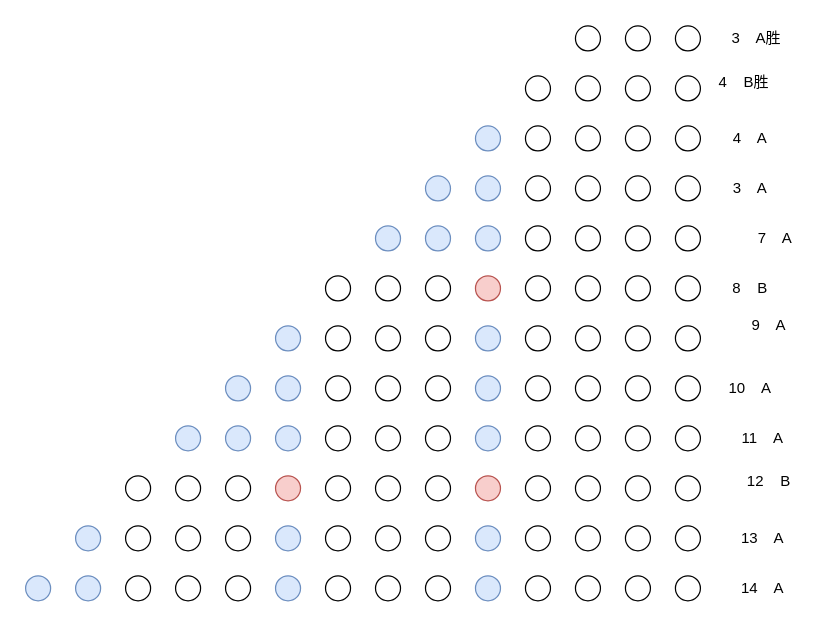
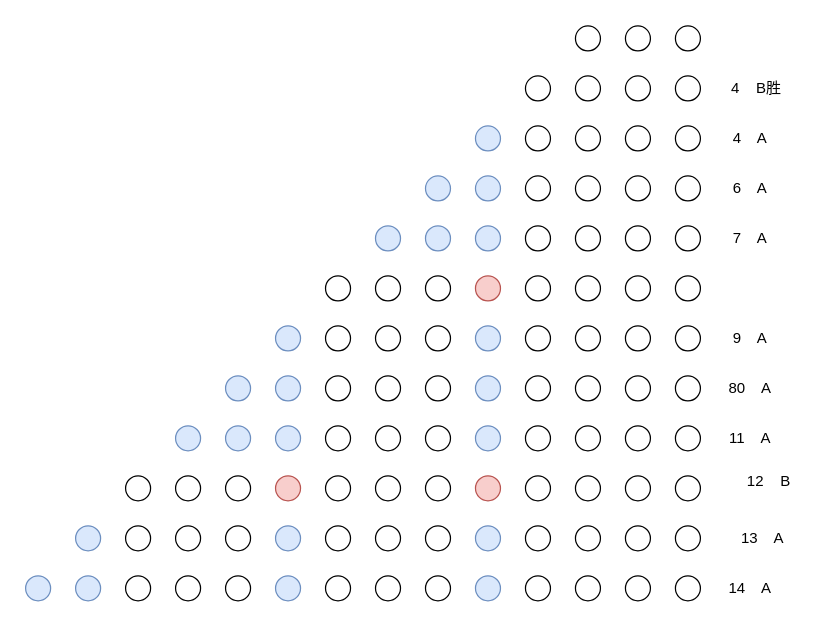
  <mxCell id="0" />
  <mxCell id="1" parent="0" />
  <mxCell id="2" value="" style="ellipse;whiteSpace=wrap;html=1;" vertex="1" parent="1"><mxGeometry x="540" y="20" width="20" height="20" as="geometry" /></mxCell>
  <mxCell id="3" value="" style="ellipse;whiteSpace=wrap;html=1;" vertex="1" parent="1"><mxGeometry x="500" y="20" width="20" height="20" as="geometry" /></mxCell>
  <mxCell id="4" value="" style="ellipse;whiteSpace=wrap;html=1;" vertex="1" parent="1"><mxGeometry x="460" y="20" width="20" height="20" as="geometry" /></mxCell>
- <mxCell id="5" value="3&amp;nbsp; &amp;nbsp; A胜" style="text;html=1;strokeColor=none;fillColor=none;align=center;verticalAlign=middle;whiteSpace=wrap;rounded=0;" vertex="1" parent="1"><mxGeometry x="580" y="20" width="50" height="20" as="geometry" /></mxCell>
  <mxCell id="6" value="" style="ellipse;whiteSpace=wrap;html=1;" vertex="1" parent="1"><mxGeometry x="540" y="60" width="20" height="20" as="geometry" /></mxCell>
  <mxCell id="7" value="" style="ellipse;whiteSpace=wrap;html=1;" vertex="1" parent="1"><mxGeometry x="500" y="60" width="20" height="20" as="geometry" /></mxCell>
  <mxCell id="8" value="" style="ellipse;whiteSpace=wrap;html=1;" vertex="1" parent="1"><mxGeometry x="460" y="60" width="20" height="20" as="geometry" /></mxCell>
- <mxCell id="9" value="4&amp;nbsp; &amp;nbsp; B胜" style="text;html=1;strokeColor=none;fillColor=none;align=center;verticalAlign=middle;whiteSpace=wrap;rounded=0;" vertex="1" parent="1"><mxGeometry x="570" y="55" width="50" height="20" as="geometry" /></mxCell>
+ <mxCell id="9" value="4&amp;nbsp; &amp;nbsp; B胜" style="text;html=1;strokeColor=none;fillColor=none;align=center;verticalAlign=middle;whiteSpace=wrap;rounded=0;" vertex="1" parent="1"><mxGeometry x="580" y="60" width="50" height="20" as="geometry" /></mxCell>
  <mxCell id="10" value="" style="ellipse;whiteSpace=wrap;html=1;" vertex="1" parent="1"><mxGeometry x="420" y="60" width="20" height="20" as="geometry" /></mxCell>
  <mxCell id="11" value="" style="ellipse;whiteSpace=wrap;html=1;" vertex="1" parent="1"><mxGeometry x="540" y="100" width="20" height="20" as="geometry" /></mxCell>
  <mxCell id="12" value="" style="ellipse;whiteSpace=wrap;html=1;" vertex="1" parent="1"><mxGeometry x="500" y="100" width="20" height="20" as="geometry" /></mxCell>
  <mxCell id="13" value="" style="ellipse;whiteSpace=wrap;html=1;" vertex="1" parent="1"><mxGeometry x="460" y="100" width="20" height="20" as="geometry" /></mxCell>
  <mxCell id="14" value="4&amp;nbsp; &amp;nbsp; A" style="text;html=1;strokeColor=none;fillColor=none;align=center;verticalAlign=middle;whiteSpace=wrap;rounded=0;" vertex="1" parent="1"><mxGeometry x="580" y="100" width="40" height="20" as="geometry" /></mxCell>
  <mxCell id="15" value="" style="ellipse;whiteSpace=wrap;html=1;" vertex="1" parent="1"><mxGeometry x="420" y="100" width="20" height="20" as="geometry" /></mxCell>
  <mxCell id="16" value="" style="ellipse;whiteSpace=wrap;html=1;fillColor=#dae8fc;strokeColor=#6c8ebf;" vertex="1" parent="1"><mxGeometry x="380" y="100" width="20" height="20" as="geometry" /></mxCell>
  <mxCell id="17" value="" style="ellipse;whiteSpace=wrap;html=1;" vertex="1" parent="1"><mxGeometry x="540" y="140" width="20" height="20" as="geometry" /></mxCell>
  <mxCell id="18" value="" style="ellipse;whiteSpace=wrap;html=1;" vertex="1" parent="1"><mxGeometry x="500" y="140" width="20" height="20" as="geometry" /></mxCell>
  <mxCell id="19" value="" style="ellipse;whiteSpace=wrap;html=1;" vertex="1" parent="1"><mxGeometry x="460" y="140" width="20" height="20" as="geometry" /></mxCell>
- <mxCell id="20" value="3&amp;nbsp; &amp;nbsp; A" style="text;html=1;strokeColor=none;fillColor=none;align=center;verticalAlign=middle;whiteSpace=wrap;rounded=0;" vertex="1" parent="1"><mxGeometry x="580" y="140" width="40" height="20" as="geometry" /></mxCell>
+ <mxCell id="20" value="6&amp;nbsp; &amp;nbsp; A" style="text;html=1;strokeColor=none;fillColor=none;align=center;verticalAlign=middle;whiteSpace=wrap;rounded=0;" vertex="1" parent="1"><mxGeometry x="580" y="140" width="40" height="20" as="geometry" /></mxCell>
  <mxCell id="21" value="" style="ellipse;whiteSpace=wrap;html=1;" vertex="1" parent="1"><mxGeometry x="420" y="140" width="20" height="20" as="geometry" /></mxCell>
  <mxCell id="22" value="" style="ellipse;whiteSpace=wrap;html=1;fillColor=#dae8fc;strokeColor=#6c8ebf;" vertex="1" parent="1"><mxGeometry x="380" y="140" width="20" height="20" as="geometry" /></mxCell>
  <mxCell id="23" value="" style="ellipse;whiteSpace=wrap;html=1;fillColor=#dae8fc;strokeColor=#6c8ebf;" vertex="1" parent="1"><mxGeometry x="340" y="140" width="20" height="20" as="geometry" /></mxCell>
  <mxCell id="24" value="" style="ellipse;whiteSpace=wrap;html=1;" vertex="1" parent="1"><mxGeometry x="540" y="180" width="20" height="20" as="geometry" /></mxCell>
  <mxCell id="25" value="" style="ellipse;whiteSpace=wrap;html=1;" vertex="1" parent="1"><mxGeometry x="500" y="180" width="20" height="20" as="geometry" /></mxCell>
  <mxCell id="26" value="" style="ellipse;whiteSpace=wrap;html=1;" vertex="1" parent="1"><mxGeometry x="460" y="180" width="20" height="20" as="geometry" /></mxCell>
- <mxCell id="27" value="7&amp;nbsp; &amp;nbsp; A" style="text;html=1;strokeColor=none;fillColor=none;align=center;verticalAlign=middle;whiteSpace=wrap;rounded=0;" vertex="1" parent="1"><mxGeometry x="600" y="180" width="40" height="20" as="geometry" /></mxCell>
+ <mxCell id="27" value="7&amp;nbsp; &amp;nbsp; A" style="text;html=1;strokeColor=none;fillColor=none;align=center;verticalAlign=middle;whiteSpace=wrap;rounded=0;" vertex="1" parent="1"><mxGeometry x="580" y="180" width="40" height="20" as="geometry" /></mxCell>
  <mxCell id="28" value="" style="ellipse;whiteSpace=wrap;html=1;" vertex="1" parent="1"><mxGeometry x="420" y="180" width="20" height="20" as="geometry" /></mxCell>
  <mxCell id="29" value="" style="ellipse;whiteSpace=wrap;html=1;fillColor=#dae8fc;strokeColor=#6c8ebf;" vertex="1" parent="1"><mxGeometry x="380" y="180" width="20" height="20" as="geometry" /></mxCell>
  <mxCell id="30" value="" style="ellipse;whiteSpace=wrap;html=1;fillColor=#dae8fc;strokeColor=#6c8ebf;" vertex="1" parent="1"><mxGeometry x="340" y="180" width="20" height="20" as="geometry" /></mxCell>
  <mxCell id="31" value="" style="ellipse;whiteSpace=wrap;html=1;fillColor=#dae8fc;strokeColor=#6c8ebf;" vertex="1" parent="1"><mxGeometry x="300" y="180" width="20" height="20" as="geometry" /></mxCell>
  <mxCell id="32" value="" style="ellipse;whiteSpace=wrap;html=1;" vertex="1" parent="1"><mxGeometry x="540" y="220" width="20" height="20" as="geometry" /></mxCell>
  <mxCell id="33" value="" style="ellipse;whiteSpace=wrap;html=1;" vertex="1" parent="1"><mxGeometry x="500" y="220" width="20" height="20" as="geometry" /></mxCell>
  <mxCell id="34" value="" style="ellipse;whiteSpace=wrap;html=1;" vertex="1" parent="1"><mxGeometry x="460" y="220" width="20" height="20" as="geometry" /></mxCell>
- <mxCell id="35" value="8&amp;nbsp; &amp;nbsp; B" style="text;html=1;strokeColor=none;fillColor=none;align=center;verticalAlign=middle;whiteSpace=wrap;rounded=0;" vertex="1" parent="1"><mxGeometry x="580" y="220" width="40" height="20" as="geometry" /></mxCell>
  <mxCell id="36" value="" style="ellipse;whiteSpace=wrap;html=1;" vertex="1" parent="1"><mxGeometry x="420" y="220" width="20" height="20" as="geometry" /></mxCell>
  <mxCell id="37" value="" style="ellipse;whiteSpace=wrap;html=1;fillColor=#f8cecc;strokeColor=#b85450;" vertex="1" parent="1"><mxGeometry x="380" y="220" width="20" height="20" as="geometry" /></mxCell>
  <mxCell id="38" value="" style="ellipse;whiteSpace=wrap;html=1;" vertex="1" parent="1"><mxGeometry x="340" y="220" width="20" height="20" as="geometry" /></mxCell>
  <mxCell id="39" value="" style="ellipse;whiteSpace=wrap;html=1;" vertex="1" parent="1"><mxGeometry x="300" y="220" width="20" height="20" as="geometry" /></mxCell>
  <mxCell id="40" value="" style="ellipse;whiteSpace=wrap;html=1;" vertex="1" parent="1"><mxGeometry x="260" y="220" width="20" height="20" as="geometry" /></mxCell>
  <mxCell id="41" value="" style="ellipse;whiteSpace=wrap;html=1;" vertex="1" parent="1"><mxGeometry x="540" y="260" width="20" height="20" as="geometry" /></mxCell>
  <mxCell id="42" value="" style="ellipse;whiteSpace=wrap;html=1;" vertex="1" parent="1"><mxGeometry x="500" y="260" width="20" height="20" as="geometry" /></mxCell>
  <mxCell id="43" value="" style="ellipse;whiteSpace=wrap;html=1;" vertex="1" parent="1"><mxGeometry x="460" y="260" width="20" height="20" as="geometry" /></mxCell>
- <mxCell id="44" value="9&amp;nbsp; &amp;nbsp; A" style="text;html=1;strokeColor=none;fillColor=none;align=center;verticalAlign=middle;whiteSpace=wrap;rounded=0;" vertex="1" parent="1"><mxGeometry x="595" y="250" width="40" height="20" as="geometry" /></mxCell>
+ <mxCell id="44" value="9&amp;nbsp; &amp;nbsp; A" style="text;html=1;strokeColor=none;fillColor=none;align=center;verticalAlign=middle;whiteSpace=wrap;rounded=0;" vertex="1" parent="1"><mxGeometry x="580" y="260" width="40" height="20" as="geometry" /></mxCell>
  <mxCell id="45" value="" style="ellipse;whiteSpace=wrap;html=1;" vertex="1" parent="1"><mxGeometry x="420" y="260" width="20" height="20" as="geometry" /></mxCell>
  <mxCell id="46" value="" style="ellipse;whiteSpace=wrap;html=1;fillColor=#dae8fc;strokeColor=#6c8ebf;" vertex="1" parent="1"><mxGeometry x="380" y="260" width="20" height="20" as="geometry" /></mxCell>
  <mxCell id="47" value="" style="ellipse;whiteSpace=wrap;html=1;" vertex="1" parent="1"><mxGeometry x="340" y="260" width="20" height="20" as="geometry" /></mxCell>
  <mxCell id="48" value="" style="ellipse;whiteSpace=wrap;html=1;" vertex="1" parent="1"><mxGeometry x="300" y="260" width="20" height="20" as="geometry" /></mxCell>
  <mxCell id="49" value="" style="ellipse;whiteSpace=wrap;html=1;" vertex="1" parent="1"><mxGeometry x="260" y="260" width="20" height="20" as="geometry" /></mxCell>
  <mxCell id="50" value="" style="ellipse;whiteSpace=wrap;html=1;fillColor=#dae8fc;strokeColor=#6c8ebf;" vertex="1" parent="1"><mxGeometry x="220" y="260" width="20" height="20" as="geometry" /></mxCell>
  <mxCell id="51" value="" style="ellipse;whiteSpace=wrap;html=1;" vertex="1" parent="1"><mxGeometry x="540" y="300" width="20" height="20" as="geometry" /></mxCell>
  <mxCell id="52" value="" style="ellipse;whiteSpace=wrap;html=1;" vertex="1" parent="1"><mxGeometry x="500" y="300" width="20" height="20" as="geometry" /></mxCell>
  <mxCell id="53" value="" style="ellipse;whiteSpace=wrap;html=1;" vertex="1" parent="1"><mxGeometry x="460" y="300" width="20" height="20" as="geometry" /></mxCell>
- <mxCell id="54" value="10&amp;nbsp; &amp;nbsp; A" style="text;html=1;strokeColor=none;fillColor=none;align=center;verticalAlign=middle;whiteSpace=wrap;rounded=0;" vertex="1" parent="1"><mxGeometry x="580" y="300" width="40" height="20" as="geometry" /></mxCell>
+ <mxCell id="54" value="80&amp;nbsp; &amp;nbsp; A" style="text;html=1;strokeColor=none;fillColor=none;align=center;verticalAlign=middle;whiteSpace=wrap;rounded=0;" vertex="1" parent="1"><mxGeometry x="580" y="300" width="40" height="20" as="geometry" /></mxCell>
  <mxCell id="55" value="" style="ellipse;whiteSpace=wrap;html=1;" vertex="1" parent="1"><mxGeometry x="420" y="300" width="20" height="20" as="geometry" /></mxCell>
  <mxCell id="56" value="" style="ellipse;whiteSpace=wrap;html=1;fillColor=#dae8fc;strokeColor=#6c8ebf;" vertex="1" parent="1"><mxGeometry x="380" y="300" width="20" height="20" as="geometry" /></mxCell>
  <mxCell id="57" value="" style="ellipse;whiteSpace=wrap;html=1;" vertex="1" parent="1"><mxGeometry x="340" y="300" width="20" height="20" as="geometry" /></mxCell>
  <mxCell id="58" value="" style="ellipse;whiteSpace=wrap;html=1;" vertex="1" parent="1"><mxGeometry x="300" y="300" width="20" height="20" as="geometry" /></mxCell>
  <mxCell id="59" value="" style="ellipse;whiteSpace=wrap;html=1;" vertex="1" parent="1"><mxGeometry x="260" y="300" width="20" height="20" as="geometry" /></mxCell>
  <mxCell id="60" value="" style="ellipse;whiteSpace=wrap;html=1;fillColor=#dae8fc;strokeColor=#6c8ebf;" vertex="1" parent="1"><mxGeometry x="220" y="300" width="20" height="20" as="geometry" /></mxCell>
  <mxCell id="61" value="" style="ellipse;whiteSpace=wrap;html=1;fillColor=#dae8fc;strokeColor=#6c8ebf;" vertex="1" parent="1"><mxGeometry x="180" y="300" width="20" height="20" as="geometry" /></mxCell>
  <mxCell id="62" value="" style="ellipse;whiteSpace=wrap;html=1;" vertex="1" parent="1"><mxGeometry x="540" y="340" width="20" height="20" as="geometry" /></mxCell>
  <mxCell id="63" value="" style="ellipse;whiteSpace=wrap;html=1;" vertex="1" parent="1"><mxGeometry x="500" y="340" width="20" height="20" as="geometry" /></mxCell>
  <mxCell id="64" value="" style="ellipse;whiteSpace=wrap;html=1;" vertex="1" parent="1"><mxGeometry x="460" y="340" width="20" height="20" as="geometry" /></mxCell>
- <mxCell id="65" value="11&amp;nbsp; &amp;nbsp; A" style="text;html=1;strokeColor=none;fillColor=none;align=center;verticalAlign=middle;whiteSpace=wrap;rounded=0;" vertex="1" parent="1"><mxGeometry x="590" y="340" width="40" height="20" as="geometry" /></mxCell>
+ <mxCell id="65" value="11&amp;nbsp; &amp;nbsp; A" style="text;html=1;strokeColor=none;fillColor=none;align=center;verticalAlign=middle;whiteSpace=wrap;rounded=0;" vertex="1" parent="1"><mxGeometry x="580" y="340" width="40" height="20" as="geometry" /></mxCell>
  <mxCell id="66" value="" style="ellipse;whiteSpace=wrap;html=1;" vertex="1" parent="1"><mxGeometry x="420" y="340" width="20" height="20" as="geometry" /></mxCell>
  <mxCell id="67" value="" style="ellipse;whiteSpace=wrap;html=1;fillColor=#dae8fc;strokeColor=#6c8ebf;" vertex="1" parent="1"><mxGeometry x="380" y="340" width="20" height="20" as="geometry" /></mxCell>
  <mxCell id="68" value="" style="ellipse;whiteSpace=wrap;html=1;" vertex="1" parent="1"><mxGeometry x="340" y="340" width="20" height="20" as="geometry" /></mxCell>
  <mxCell id="69" value="" style="ellipse;whiteSpace=wrap;html=1;" vertex="1" parent="1"><mxGeometry x="300" y="340" width="20" height="20" as="geometry" /></mxCell>
  <mxCell id="70" value="" style="ellipse;whiteSpace=wrap;html=1;" vertex="1" parent="1"><mxGeometry x="260" y="340" width="20" height="20" as="geometry" /></mxCell>
  <mxCell id="71" value="" style="ellipse;whiteSpace=wrap;html=1;fillColor=#dae8fc;strokeColor=#6c8ebf;" vertex="1" parent="1"><mxGeometry x="220" y="340" width="20" height="20" as="geometry" /></mxCell>
  <mxCell id="72" value="" style="ellipse;whiteSpace=wrap;html=1;fillColor=#dae8fc;strokeColor=#6c8ebf;" vertex="1" parent="1"><mxGeometry x="180" y="340" width="20" height="20" as="geometry" /></mxCell>
  <mxCell id="73" value="" style="ellipse;whiteSpace=wrap;html=1;fillColor=#dae8fc;strokeColor=#6c8ebf;" vertex="1" parent="1"><mxGeometry x="140" y="340" width="20" height="20" as="geometry" /></mxCell>
  <mxCell id="74" value="" style="ellipse;whiteSpace=wrap;html=1;" vertex="1" parent="1"><mxGeometry x="540" y="380" width="20" height="20" as="geometry" /></mxCell>
  <mxCell id="75" value="" style="ellipse;whiteSpace=wrap;html=1;" vertex="1" parent="1"><mxGeometry x="500" y="380" width="20" height="20" as="geometry" /></mxCell>
  <mxCell id="76" value="" style="ellipse;whiteSpace=wrap;html=1;" vertex="1" parent="1"><mxGeometry x="460" y="380" width="20" height="20" as="geometry" /></mxCell>
  <mxCell id="77" value="12&amp;nbsp; &amp;nbsp; B" style="text;html=1;strokeColor=none;fillColor=none;align=center;verticalAlign=middle;whiteSpace=wrap;rounded=0;" vertex="1" parent="1"><mxGeometry x="595" y="375" width="40" height="20" as="geometry" /></mxCell>
  <mxCell id="78" value="" style="ellipse;whiteSpace=wrap;html=1;" vertex="1" parent="1"><mxGeometry x="420" y="380" width="20" height="20" as="geometry" /></mxCell>
  <mxCell id="79" value="" style="ellipse;whiteSpace=wrap;html=1;fillColor=#f8cecc;strokeColor=#b85450;" vertex="1" parent="1"><mxGeometry x="380" y="380" width="20" height="20" as="geometry" /></mxCell>
  <mxCell id="80" value="" style="ellipse;whiteSpace=wrap;html=1;" vertex="1" parent="1"><mxGeometry x="340" y="380" width="20" height="20" as="geometry" /></mxCell>
  <mxCell id="81" value="" style="ellipse;whiteSpace=wrap;html=1;" vertex="1" parent="1"><mxGeometry x="300" y="380" width="20" height="20" as="geometry" /></mxCell>
  <mxCell id="82" value="" style="ellipse;whiteSpace=wrap;html=1;" vertex="1" parent="1"><mxGeometry x="260" y="380" width="20" height="20" as="geometry" /></mxCell>
  <mxCell id="83" value="" style="ellipse;whiteSpace=wrap;html=1;fillColor=#f8cecc;strokeColor=#b85450;" vertex="1" parent="1"><mxGeometry x="220" y="380" width="20" height="20" as="geometry" /></mxCell>
  <mxCell id="84" value="" style="ellipse;whiteSpace=wrap;html=1;" vertex="1" parent="1"><mxGeometry x="180" y="380" width="20" height="20" as="geometry" /></mxCell>
  <mxCell id="85" value="" style="ellipse;whiteSpace=wrap;html=1;" vertex="1" parent="1"><mxGeometry x="140" y="380" width="20" height="20" as="geometry" /></mxCell>
  <mxCell id="86" value="" style="ellipse;whiteSpace=wrap;html=1;" vertex="1" parent="1"><mxGeometry x="100" y="380" width="20" height="20" as="geometry" /></mxCell>
  <mxCell id="87" value="" style="ellipse;whiteSpace=wrap;html=1;" vertex="1" parent="1"><mxGeometry x="540" y="420" width="20" height="20" as="geometry" /></mxCell>
  <mxCell id="88" value="" style="ellipse;whiteSpace=wrap;html=1;" vertex="1" parent="1"><mxGeometry x="500" y="420" width="20" height="20" as="geometry" /></mxCell>
  <mxCell id="89" value="" style="ellipse;whiteSpace=wrap;html=1;" vertex="1" parent="1"><mxGeometry x="460" y="420" width="20" height="20" as="geometry" /></mxCell>
  <mxCell id="90" value="13&amp;nbsp; &amp;nbsp; A" style="text;html=1;strokeColor=none;fillColor=none;align=center;verticalAlign=middle;whiteSpace=wrap;rounded=0;" vertex="1" parent="1"><mxGeometry x="590" y="420" width="40" height="20" as="geometry" /></mxCell>
  <mxCell id="91" value="" style="ellipse;whiteSpace=wrap;html=1;" vertex="1" parent="1"><mxGeometry x="420" y="420" width="20" height="20" as="geometry" /></mxCell>
  <mxCell id="92" value="" style="ellipse;whiteSpace=wrap;html=1;fillColor=#dae8fc;strokeColor=#6c8ebf;" vertex="1" parent="1"><mxGeometry x="380" y="420" width="20" height="20" as="geometry" /></mxCell>
  <mxCell id="93" value="" style="ellipse;whiteSpace=wrap;html=1;" vertex="1" parent="1"><mxGeometry x="340" y="420" width="20" height="20" as="geometry" /></mxCell>
  <mxCell id="94" value="" style="ellipse;whiteSpace=wrap;html=1;" vertex="1" parent="1"><mxGeometry x="300" y="420" width="20" height="20" as="geometry" /></mxCell>
  <mxCell id="95" value="" style="ellipse;whiteSpace=wrap;html=1;" vertex="1" parent="1"><mxGeometry x="260" y="420" width="20" height="20" as="geometry" /></mxCell>
  <mxCell id="96" value="" style="ellipse;whiteSpace=wrap;html=1;fillColor=#dae8fc;strokeColor=#6c8ebf;" vertex="1" parent="1"><mxGeometry x="220" y="420" width="20" height="20" as="geometry" /></mxCell>
  <mxCell id="97" value="" style="ellipse;whiteSpace=wrap;html=1;" vertex="1" parent="1"><mxGeometry x="180" y="420" width="20" height="20" as="geometry" /></mxCell>
  <mxCell id="98" value="" style="ellipse;whiteSpace=wrap;html=1;" vertex="1" parent="1"><mxGeometry x="140" y="420" width="20" height="20" as="geometry" /></mxCell>
  <mxCell id="99" value="" style="ellipse;whiteSpace=wrap;html=1;" vertex="1" parent="1"><mxGeometry x="100" y="420" width="20" height="20" as="geometry" /></mxCell>
  <mxCell id="100" value="" style="ellipse;whiteSpace=wrap;html=1;fillColor=#dae8fc;strokeColor=#6c8ebf;" vertex="1" parent="1"><mxGeometry x="60" y="420" width="20" height="20" as="geometry" /></mxCell>
  <mxCell id="101" value="" style="ellipse;whiteSpace=wrap;html=1;" vertex="1" parent="1"><mxGeometry x="540" y="460" width="20" height="20" as="geometry" /></mxCell>
  <mxCell id="102" value="" style="ellipse;whiteSpace=wrap;html=1;" vertex="1" parent="1"><mxGeometry x="500" y="460" width="20" height="20" as="geometry" /></mxCell>
  <mxCell id="103" value="" style="ellipse;whiteSpace=wrap;html=1;" vertex="1" parent="1"><mxGeometry x="460" y="460" width="20" height="20" as="geometry" /></mxCell>
- <mxCell id="104" value="14&amp;nbsp; &amp;nbsp; A" style="text;html=1;strokeColor=none;fillColor=none;align=center;verticalAlign=middle;whiteSpace=wrap;rounded=0;" vertex="1" parent="1"><mxGeometry x="590" y="460" width="40" height="20" as="geometry" /></mxCell>
+ <mxCell id="104" value="14&amp;nbsp; &amp;nbsp; A" style="text;html=1;strokeColor=none;fillColor=none;align=center;verticalAlign=middle;whiteSpace=wrap;rounded=0;" vertex="1" parent="1"><mxGeometry x="580" y="460" width="40" height="20" as="geometry" /></mxCell>
  <mxCell id="105" value="" style="ellipse;whiteSpace=wrap;html=1;" vertex="1" parent="1"><mxGeometry x="420" y="460" width="20" height="20" as="geometry" /></mxCell>
  <mxCell id="106" value="" style="ellipse;whiteSpace=wrap;html=1;fillColor=#dae8fc;strokeColor=#6c8ebf;" vertex="1" parent="1"><mxGeometry x="380" y="460" width="20" height="20" as="geometry" /></mxCell>
  <mxCell id="107" value="" style="ellipse;whiteSpace=wrap;html=1;" vertex="1" parent="1"><mxGeometry x="340" y="460" width="20" height="20" as="geometry" /></mxCell>
  <mxCell id="108" value="" style="ellipse;whiteSpace=wrap;html=1;" vertex="1" parent="1"><mxGeometry x="300" y="460" width="20" height="20" as="geometry" /></mxCell>
  <mxCell id="109" value="" style="ellipse;whiteSpace=wrap;html=1;" vertex="1" parent="1"><mxGeometry x="260" y="460" width="20" height="20" as="geometry" /></mxCell>
  <mxCell id="110" value="" style="ellipse;whiteSpace=wrap;html=1;fillColor=#dae8fc;strokeColor=#6c8ebf;" vertex="1" parent="1"><mxGeometry x="220" y="460" width="20" height="20" as="geometry" /></mxCell>
  <mxCell id="111" value="" style="ellipse;whiteSpace=wrap;html=1;" vertex="1" parent="1"><mxGeometry x="180" y="460" width="20" height="20" as="geometry" /></mxCell>
  <mxCell id="112" value="" style="ellipse;whiteSpace=wrap;html=1;" vertex="1" parent="1"><mxGeometry x="140" y="460" width="20" height="20" as="geometry" /></mxCell>
  <mxCell id="113" value="" style="ellipse;whiteSpace=wrap;html=1;" vertex="1" parent="1"><mxGeometry x="100" y="460" width="20" height="20" as="geometry" /></mxCell>
  <mxCell id="114" value="" style="ellipse;whiteSpace=wrap;html=1;fillColor=#dae8fc;strokeColor=#6c8ebf;" vertex="1" parent="1"><mxGeometry x="60" y="460" width="20" height="20" as="geometry" /></mxCell>
  <mxCell id="115" value="" style="ellipse;whiteSpace=wrap;html=1;fillColor=#dae8fc;strokeColor=#6c8ebf;" vertex="1" parent="1"><mxGeometry x="20" y="460" width="20" height="20" as="geometry" /></mxCell>
